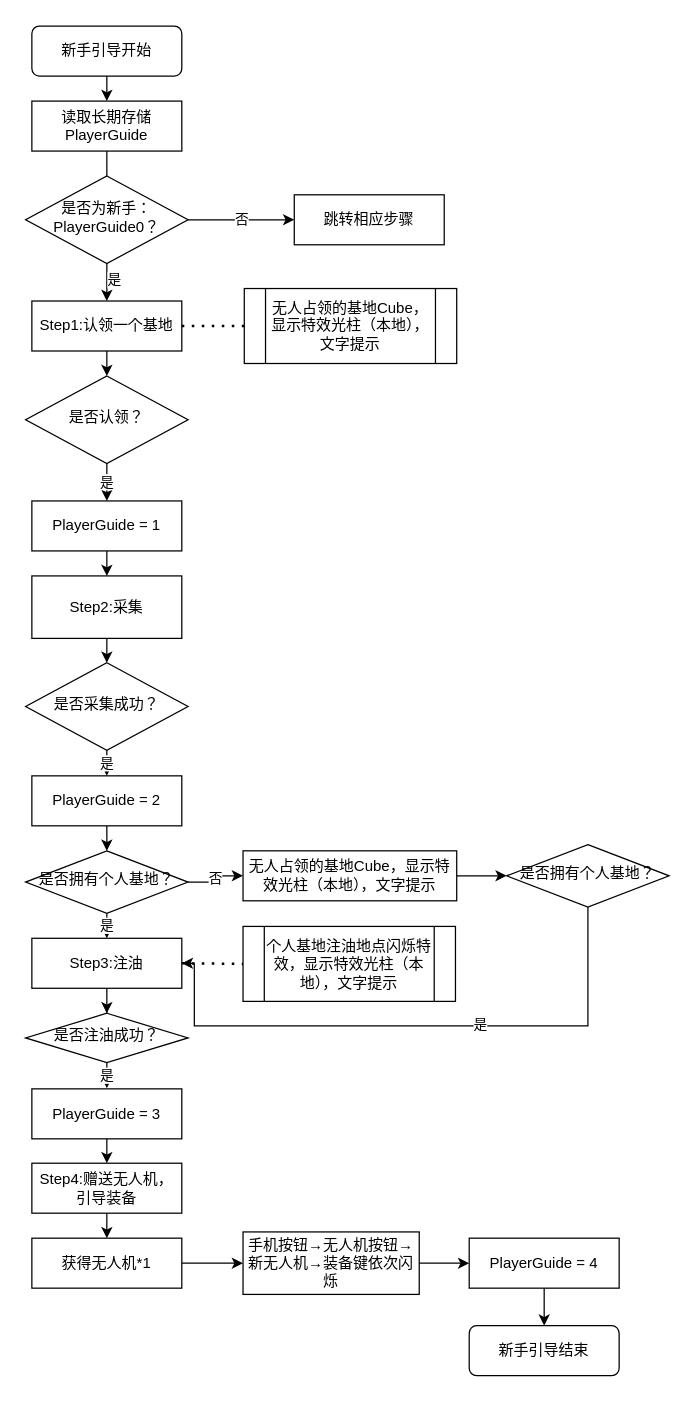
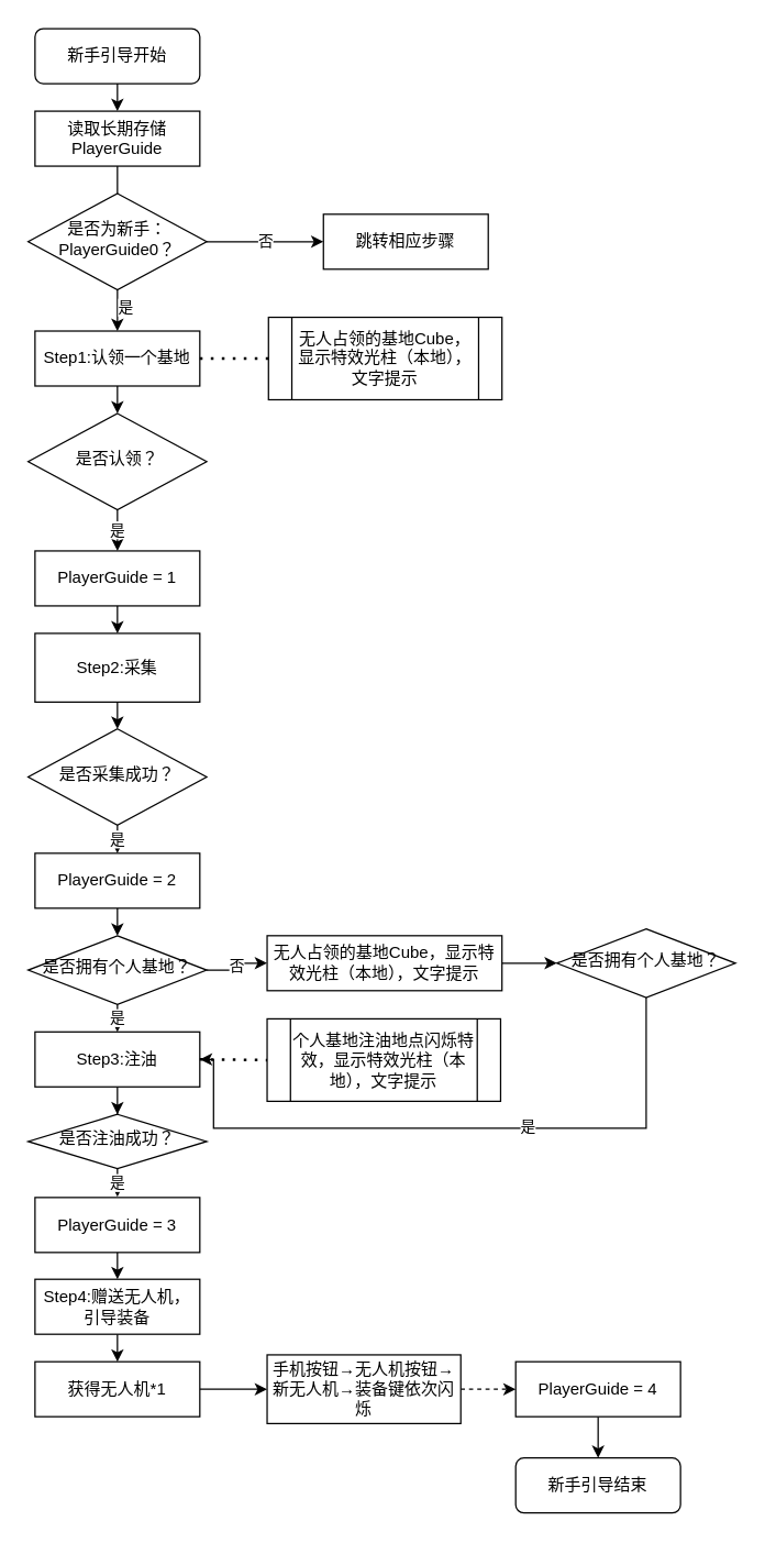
  <mxCell id="0" />
  <mxCell id="1" parent="0" />
  <mxCell id="2" style="edgeStyle=orthogonalEdgeStyle;rounded=0;orthogonalLoop=1;jettySize=auto;html=1;exitX=0.5;exitY=1;exitDx=0;exitDy=0;entryX=0.5;entryY=0;entryDx=0;entryDy=0;" edge="1" parent="1" source="3" target="8"><mxGeometry relative="1" as="geometry" /></mxCell>
  <mxCell id="3" value="新手引导开始" style="rounded=1;whiteSpace=wrap;html=1;fontSize=12;glass=0;strokeWidth=1;shadow=0;" parent="1" vertex="1"><mxGeometry x="25" y="20" width="120" height="40" as="geometry" /></mxCell>
  <mxCell id="4" style="edgeStyle=orthogonalEdgeStyle;rounded=0;orthogonalLoop=1;jettySize=auto;html=1;exitX=0.5;exitY=1;exitDx=0;exitDy=0;entryX=0.5;entryY=0;entryDx=0;entryDy=0;" edge="1" parent="1" source="5" target="13"><mxGeometry relative="1" as="geometry" /></mxCell>
  <mxCell id="5" value="Step1:认领一个基地" style="rounded=0;whiteSpace=wrap;html=1;" vertex="1" parent="1"><mxGeometry x="25" y="240" width="120" height="40" as="geometry" /></mxCell>
  <mxCell id="6" style="edgeStyle=orthogonalEdgeStyle;rounded=0;orthogonalLoop=1;jettySize=auto;html=1;exitX=0.5;exitY=1;exitDx=0;exitDy=0;entryX=0.5;entryY=0;entryDx=0;entryDy=0;" edge="1" parent="1" source="8" target="5"><mxGeometry relative="1" as="geometry" /></mxCell>
  <mxCell id="7" value="是" style="edgeLabel;html=1;align=center;verticalAlign=middle;resizable=0;points=[];" vertex="1" connectable="0" parent="6"><mxGeometry x="0.7" y="5" relative="1" as="geometry"><mxPoint as="offset" /></mxGeometry></mxCell>
  <mxCell id="8" value="读取长期存储PlayerGuide" style="rounded=0;whiteSpace=wrap;html=1;" vertex="1" parent="1"><mxGeometry x="25" y="80" width="120" height="40" as="geometry" /></mxCell>
  <mxCell id="9" value="否" style="edgeStyle=orthogonalEdgeStyle;rounded=0;orthogonalLoop=1;jettySize=auto;html=1;exitX=1;exitY=0.5;exitDx=0;exitDy=0;entryX=0;entryY=0.5;entryDx=0;entryDy=0;" edge="1" parent="1" source="10" target="36"><mxGeometry relative="1" as="geometry" /></mxCell>
  <mxCell id="10" value="是否为新手：PlayerGuide0？" style="rhombus;whiteSpace=wrap;html=1;shadow=0;fontFamily=Helvetica;fontSize=12;align=center;strokeWidth=1;spacing=6;spacingTop=-4;" vertex="1" parent="1"><mxGeometry x="20" y="140" width="130" height="70" as="geometry" /></mxCell>
  <mxCell id="11" style="edgeStyle=orthogonalEdgeStyle;rounded=0;orthogonalLoop=1;jettySize=auto;html=1;exitX=0.5;exitY=1;exitDx=0;exitDy=0;" edge="1" parent="1"><mxGeometry relative="1" as="geometry"><mxPoint x="65" y="230" as="sourcePoint" /><mxPoint x="65" y="230" as="targetPoint" /></mxGeometry></mxCell>
  <mxCell id="12" value="是" style="edgeStyle=orthogonalEdgeStyle;rounded=0;orthogonalLoop=1;jettySize=auto;html=1;exitX=0.5;exitY=1;exitDx=0;exitDy=0;entryX=0.5;entryY=0;entryDx=0;entryDy=0;" edge="1" parent="1" source="13" target="15"><mxGeometry relative="1" as="geometry" /></mxCell>
  <mxCell id="13" value="是否认领？" style="rhombus;whiteSpace=wrap;html=1;shadow=0;fontFamily=Helvetica;fontSize=12;align=center;strokeWidth=1;spacing=6;spacingTop=-4;" vertex="1" parent="1"><mxGeometry x="20" y="300" width="130" height="70" as="geometry" /></mxCell>
  <mxCell id="14" style="edgeStyle=orthogonalEdgeStyle;rounded=0;orthogonalLoop=1;jettySize=auto;html=1;exitX=0.5;exitY=1;exitDx=0;exitDy=0;entryX=0.5;entryY=0;entryDx=0;entryDy=0;" edge="1" parent="1" source="15" target="17"><mxGeometry relative="1" as="geometry" /></mxCell>
  <mxCell id="15" value="PlayerGuide = 1" style="rounded=0;whiteSpace=wrap;html=1;" vertex="1" parent="1"><mxGeometry x="25" y="400" width="120" height="40" as="geometry" /></mxCell>
  <mxCell id="16" style="edgeStyle=orthogonalEdgeStyle;rounded=0;orthogonalLoop=1;jettySize=auto;html=1;exitX=0.5;exitY=1;exitDx=0;exitDy=0;entryX=0.5;entryY=0;entryDx=0;entryDy=0;" edge="1" parent="1" source="17" target="19"><mxGeometry relative="1" as="geometry" /></mxCell>
  <mxCell id="17" value="Step2:采集" style="rounded=0;whiteSpace=wrap;html=1;" vertex="1" parent="1"><mxGeometry x="25" y="460" width="120" height="50" as="geometry" /></mxCell>
  <mxCell id="18" value="是" style="edgeStyle=orthogonalEdgeStyle;rounded=0;orthogonalLoop=1;jettySize=auto;html=1;exitX=0.5;exitY=1;exitDx=0;exitDy=0;entryX=0.5;entryY=0;entryDx=0;entryDy=0;" edge="1" parent="1" source="19" target="21"><mxGeometry relative="1" as="geometry" /></mxCell>
  <mxCell id="19" value="是否采集成功？" style="rhombus;whiteSpace=wrap;html=1;shadow=0;fontFamily=Helvetica;fontSize=12;align=center;strokeWidth=1;spacing=6;spacingTop=-4;" vertex="1" parent="1"><mxGeometry x="20" y="529.5" width="130" height="70" as="geometry" /></mxCell>
  <mxCell id="20" style="edgeStyle=orthogonalEdgeStyle;rounded=0;orthogonalLoop=1;jettySize=auto;html=1;exitX=0.5;exitY=1;exitDx=0;exitDy=0;entryX=0.5;entryY=0;entryDx=0;entryDy=0;" edge="1" parent="1" source="21" target="43"><mxGeometry relative="1" as="geometry" /></mxCell>
  <mxCell id="21" value="PlayerGuide = 2" style="rounded=0;whiteSpace=wrap;html=1;" vertex="1" parent="1"><mxGeometry x="25" y="620" width="120" height="40" as="geometry" /></mxCell>
  <mxCell id="22" style="edgeStyle=orthogonalEdgeStyle;rounded=0;orthogonalLoop=1;jettySize=auto;html=1;exitX=0.5;exitY=1;exitDx=0;exitDy=0;" edge="1" parent="1" source="23" target="25"><mxGeometry relative="1" as="geometry" /></mxCell>
  <mxCell id="23" value="Step3:注油" style="rounded=0;whiteSpace=wrap;html=1;" vertex="1" parent="1"><mxGeometry x="25" y="750" width="120" height="40" as="geometry" /></mxCell>
  <mxCell id="24" value="是" style="edgeStyle=orthogonalEdgeStyle;rounded=0;orthogonalLoop=1;jettySize=auto;html=1;exitX=0.5;exitY=1;exitDx=0;exitDy=0;" edge="1" parent="1" source="25"><mxGeometry relative="1" as="geometry"><mxPoint x="85" y="870" as="targetPoint" /></mxGeometry></mxCell>
  <mxCell id="25" value="是否注油成功？" style="rhombus;whiteSpace=wrap;html=1;shadow=0;fontFamily=Helvetica;fontSize=12;align=center;strokeWidth=1;spacing=6;spacingTop=-4;" vertex="1" parent="1"><mxGeometry x="20" y="810" width="130" height="39.5" as="geometry" /></mxCell>
  <mxCell id="26" style="edgeStyle=orthogonalEdgeStyle;rounded=0;orthogonalLoop=1;jettySize=auto;html=1;exitX=0.5;exitY=1;exitDx=0;exitDy=0;entryX=0.5;entryY=0;entryDx=0;entryDy=0;" edge="1" parent="1" source="27" target="29"><mxGeometry relative="1" as="geometry" /></mxCell>
  <mxCell id="27" value="PlayerGuide = 3" style="rounded=0;whiteSpace=wrap;html=1;" vertex="1" parent="1"><mxGeometry x="25" y="870.5" width="120" height="40" as="geometry" /></mxCell>
  <mxCell id="28" style="edgeStyle=orthogonalEdgeStyle;rounded=0;orthogonalLoop=1;jettySize=auto;html=1;exitX=0.5;exitY=1;exitDx=0;exitDy=0;entryX=0.5;entryY=0;entryDx=0;entryDy=0;" edge="1" parent="1" source="29" target="31"><mxGeometry relative="1" as="geometry" /></mxCell>
  <mxCell id="29" value="Step4:赠送无人机，引导装备" style="rounded=0;whiteSpace=wrap;html=1;" vertex="1" parent="1"><mxGeometry x="25" y="930" width="120" height="40" as="geometry" /></mxCell>
  <mxCell id="30" style="edgeStyle=orthogonalEdgeStyle;rounded=0;orthogonalLoop=1;jettySize=auto;html=1;exitX=1;exitY=0.5;exitDx=0;exitDy=0;entryX=0;entryY=0.5;entryDx=0;entryDy=0;" edge="1" parent="1" source="31" target="33"><mxGeometry relative="1" as="geometry" /></mxCell>
  <mxCell id="31" value="获得无人机*1" style="rounded=0;whiteSpace=wrap;html=1;" vertex="1" parent="1"><mxGeometry x="25" y="990" width="120" height="40" as="geometry" /></mxCell>
- <mxCell id="32" style="edgeStyle=orthogonalEdgeStyle;rounded=0;orthogonalLoop=1;jettySize=auto;html=1;exitX=1;exitY=0.5;exitDx=0;exitDy=0;entryX=0;entryY=0.5;entryDx=0;entryDy=0;" edge="1" parent="1" source="33" target="35"><mxGeometry relative="1" as="geometry" /></mxCell>
+ <mxCell id="32" style="edgeStyle=orthogonalEdgeStyle;rounded=0;orthogonalLoop=1;jettySize=auto;html=1;exitX=1;exitY=0.5;exitDx=0;exitDy=0;entryX=0;entryY=0.5;entryDx=0;entryDy=0;dashed=1;" edge="1" parent="1" source="33" target="35"><mxGeometry relative="1" as="geometry" /></mxCell>
  <mxCell id="33" value="&lt;span style=&quot;font-family: &amp;#34;helvetica&amp;#34;&quot;&gt;手机按钮→无人机按钮→新无人机→装备键依次闪烁&lt;/span&gt;" style="rounded=0;whiteSpace=wrap;html=1;" vertex="1" parent="1"><mxGeometry x="194" y="985" width="141" height="50" as="geometry" /></mxCell>
  <mxCell id="34" style="edgeStyle=orthogonalEdgeStyle;rounded=0;orthogonalLoop=1;jettySize=auto;html=1;exitX=0.5;exitY=1;exitDx=0;exitDy=0;entryX=0.5;entryY=0;entryDx=0;entryDy=0;" edge="1" parent="1" source="35" target="49"><mxGeometry relative="1" as="geometry" /></mxCell>
  <mxCell id="35" value="PlayerGuide = 4" style="rounded=0;whiteSpace=wrap;html=1;" vertex="1" parent="1"><mxGeometry x="375" y="990" width="120" height="40" as="geometry" /></mxCell>
  <mxCell id="36" value="跳转相应步骤" style="rounded=0;whiteSpace=wrap;html=1;" vertex="1" parent="1"><mxGeometry x="235" y="155" width="120" height="40" as="geometry" /></mxCell>
  <mxCell id="37" value="无人占领的基地Cube，显示特效光柱（本地），文字提示" style="shape=process;whiteSpace=wrap;html=1;backgroundOutline=1;" vertex="1" parent="1"><mxGeometry x="195" y="230" width="170" height="60" as="geometry" /></mxCell>
  <mxCell id="38" value="" style="endArrow=none;dashed=1;html=1;dashPattern=1 3;strokeWidth=2;exitX=1;exitY=0.5;exitDx=0;exitDy=0;entryX=0;entryY=0.5;entryDx=0;entryDy=0;" edge="1" parent="1" source="5" target="37"><mxGeometry width="50" height="50" relative="1" as="geometry"><mxPoint x="275" y="450" as="sourcePoint" /><mxPoint x="325" y="400" as="targetPoint" /></mxGeometry></mxCell>
  <mxCell id="39" value="个人基地注油地点闪烁特效，显示特效光柱（本地），文字提示" style="shape=process;whiteSpace=wrap;html=1;backgroundOutline=1;" vertex="1" parent="1"><mxGeometry x="194" y="740.5" width="170" height="60" as="geometry" /></mxCell>
  <mxCell id="40" value="" style="endArrow=none;dashed=1;html=1;dashPattern=1 3;strokeWidth=2;exitX=1;exitY=0.5;exitDx=0;exitDy=0;entryX=0;entryY=0.5;entryDx=0;entryDy=0;" edge="1" parent="1" source="23" target="39"><mxGeometry width="50" height="50" relative="1" as="geometry"><mxPoint x="155" y="495" as="sourcePoint" /><mxPoint x="205" y="495" as="targetPoint" /></mxGeometry></mxCell>
  <mxCell id="41" value="是" style="edgeStyle=orthogonalEdgeStyle;rounded=0;orthogonalLoop=1;jettySize=auto;html=1;exitX=0.5;exitY=1;exitDx=0;exitDy=0;entryX=0.5;entryY=0;entryDx=0;entryDy=0;" edge="1" parent="1" source="43" target="23"><mxGeometry relative="1" as="geometry" /></mxCell>
  <mxCell id="42" value="否" style="edgeStyle=orthogonalEdgeStyle;rounded=0;orthogonalLoop=1;jettySize=auto;html=1;exitX=1;exitY=0.5;exitDx=0;exitDy=0;entryX=0;entryY=0.5;entryDx=0;entryDy=0;" edge="1" parent="1" source="43" target="45"><mxGeometry relative="1" as="geometry" /></mxCell>
  <mxCell id="43" value="是否拥有个人基地？" style="rhombus;whiteSpace=wrap;html=1;shadow=0;fontFamily=Helvetica;fontSize=12;align=center;strokeWidth=1;spacing=6;spacingTop=-4;" vertex="1" parent="1"><mxGeometry x="20" y="680" width="130" height="50" as="geometry" /></mxCell>
  <mxCell id="44" style="edgeStyle=orthogonalEdgeStyle;rounded=0;orthogonalLoop=1;jettySize=auto;html=1;exitX=1;exitY=0.5;exitDx=0;exitDy=0;entryX=0;entryY=0.5;entryDx=0;entryDy=0;" edge="1" parent="1" source="45" target="48"><mxGeometry relative="1" as="geometry" /></mxCell>
  <mxCell id="45" value="无人占领的基地Cube，显示特效光柱（本地），文字提示" style="rounded=0;whiteSpace=wrap;html=1;" vertex="1" parent="1"><mxGeometry x="194" y="680" width="171" height="40" as="geometry" /></mxCell>
  <mxCell id="46" style="edgeStyle=orthogonalEdgeStyle;rounded=0;orthogonalLoop=1;jettySize=auto;html=1;exitX=0.5;exitY=1;exitDx=0;exitDy=0;" edge="1" parent="1" source="48"><mxGeometry relative="1" as="geometry"><mxPoint x="145" y="770" as="targetPoint" /><Array as="points"><mxPoint x="470" y="820" /><mxPoint x="155" y="820" /><mxPoint x="155" y="770" /></Array></mxGeometry></mxCell>
  <mxCell id="47" value="是" style="edgeLabel;html=1;align=center;verticalAlign=middle;resizable=0;points=[];" vertex="1" connectable="0" parent="46"><mxGeometry x="-0.227" y="-2" relative="1" as="geometry"><mxPoint as="offset" /></mxGeometry></mxCell>
  <mxCell id="48" value="是否拥有个人基地？" style="rhombus;whiteSpace=wrap;html=1;shadow=0;fontFamily=Helvetica;fontSize=12;align=center;strokeWidth=1;spacing=6;spacingTop=-4;" vertex="1" parent="1"><mxGeometry x="405" y="675" width="130" height="50" as="geometry" /></mxCell>
  <mxCell id="49" value="新手引导结束" style="rounded=1;whiteSpace=wrap;html=1;fontSize=12;glass=0;strokeWidth=1;shadow=0;" vertex="1" parent="1"><mxGeometry x="375" y="1060" width="120" height="40" as="geometry" /></mxCell>
